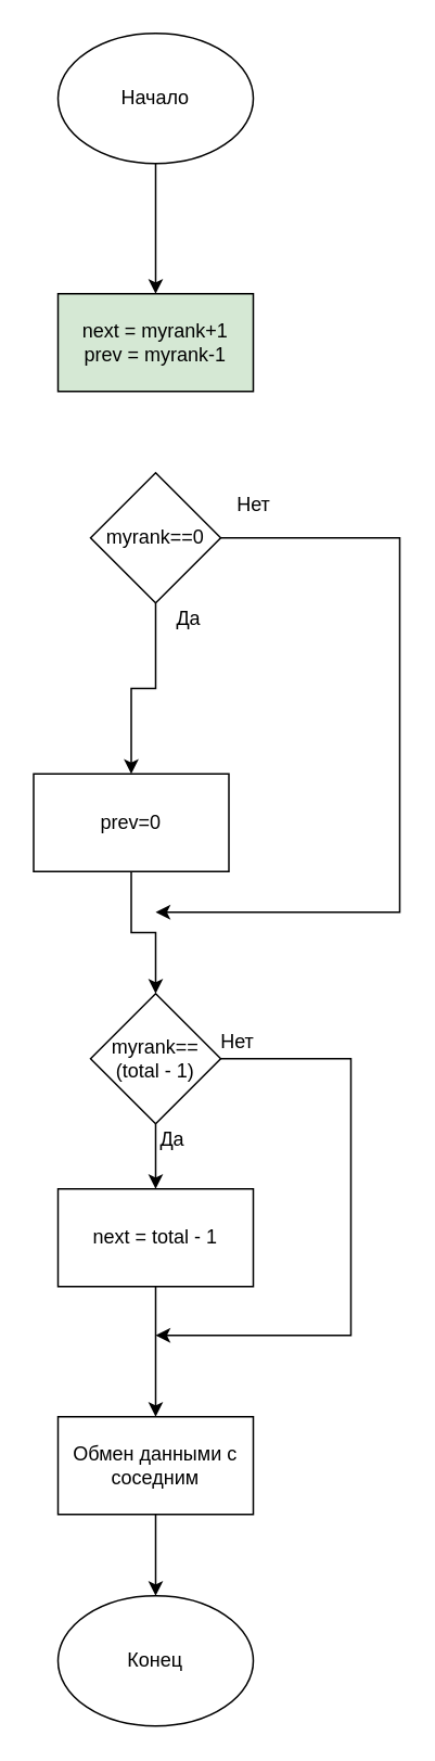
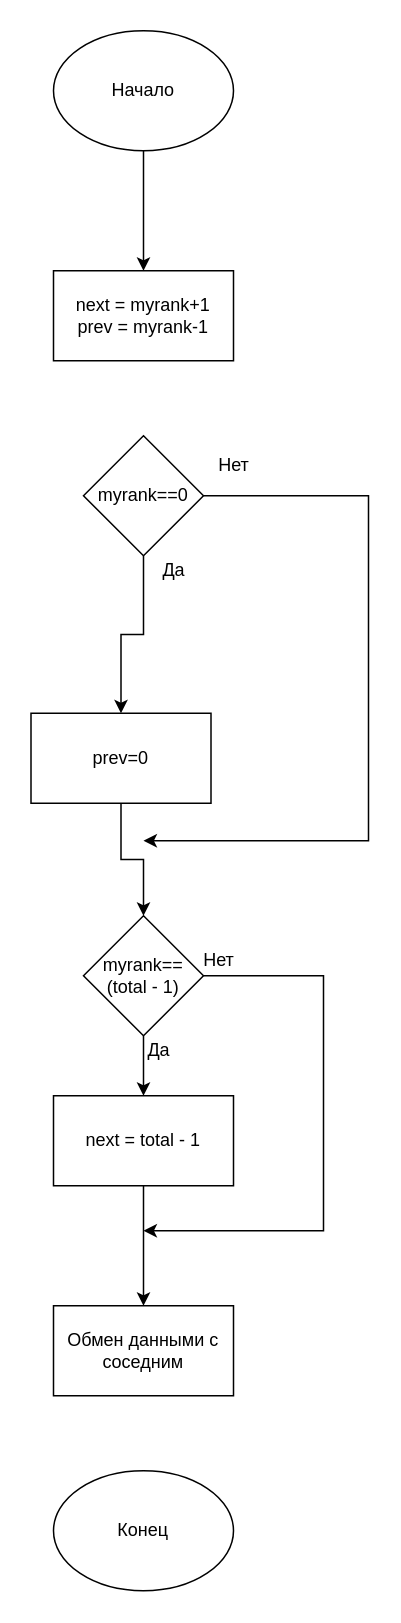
  <mxCell id="0" />
  <mxCell id="1" parent="0" />
  <mxCell id="2" style="edgeStyle=orthogonalEdgeStyle;rounded=0;orthogonalLoop=1;jettySize=auto;html=1;" parent="1" source="3" edge="1"><mxGeometry relative="1" as="geometry"><mxPoint x="95" y="180" as="targetPoint" /></mxGeometry></mxCell>
  <mxCell id="3" value="Начало" style="ellipse;whiteSpace=wrap;html=1;" parent="1" vertex="1"><mxGeometry x="35" y="20" width="120" height="80" as="geometry" /></mxCell>
- <mxCell id="4" value="next = myrank+1&lt;br&gt;prev = myrank-1" style="rounded=0;whiteSpace=wrap;html=1;fillColor=#d5e8d4;" parent="1" vertex="1"><mxGeometry x="35" y="180" width="120" height="60" as="geometry" /></mxCell>
+ <mxCell id="4" value="next = myrank+1&lt;br&gt;prev = myrank-1" style="rounded=0;whiteSpace=wrap;html=1;" parent="1" vertex="1"><mxGeometry x="35" y="180" width="120" height="60" as="geometry" /></mxCell>
  <mxCell id="5" value="" style="edgeStyle=orthogonalEdgeStyle;rounded=0;orthogonalLoop=1;jettySize=auto;html=1;" parent="1" source="7" target="9" edge="1"><mxGeometry relative="1" as="geometry" /></mxCell>
  <mxCell id="6" value="" style="edgeStyle=orthogonalEdgeStyle;rounded=0;orthogonalLoop=1;jettySize=auto;html=1;" parent="1" source="7" edge="1"><mxGeometry relative="1" as="geometry"><mxPoint x="95" y="560" as="targetPoint" /><Array as="points"><mxPoint x="245" y="330" /><mxPoint x="245" y="560" /><mxPoint x="95" y="560" /></Array></mxGeometry></mxCell>
  <mxCell id="7" value="myrank==0" style="rhombus;whiteSpace=wrap;html=1;" parent="1" vertex="1"><mxGeometry x="55" y="290" width="80" height="80" as="geometry" /></mxCell>
  <mxCell id="8" style="edgeStyle=orthogonalEdgeStyle;rounded=0;orthogonalLoop=1;jettySize=auto;html=1;" parent="1" source="9" target="12" edge="1"><mxGeometry relative="1" as="geometry"><mxPoint x="95" y="560" as="targetPoint" /></mxGeometry></mxCell>
  <mxCell id="9" value="prev=0" style="whiteSpace=wrap;html=1;" parent="1" vertex="1"><mxGeometry x="20" y="475" width="120" height="60" as="geometry" /></mxCell>
  <mxCell id="10" style="edgeStyle=orthogonalEdgeStyle;rounded=0;orthogonalLoop=1;jettySize=auto;html=1;" parent="1" source="12" edge="1"><mxGeometry relative="1" as="geometry"><mxPoint x="95" y="820" as="targetPoint" /><Array as="points"><mxPoint x="215" y="650" /><mxPoint x="215" y="820" /><mxPoint x="125" y="820" /></Array></mxGeometry></mxCell>
  <mxCell id="11" value="" style="edgeStyle=orthogonalEdgeStyle;rounded=0;orthogonalLoop=1;jettySize=auto;html=1;" parent="1" source="12" target="17" edge="1"><mxGeometry relative="1" as="geometry" /></mxCell>
  <mxCell id="12" value="myrank==(total - 1)" style="rhombus;whiteSpace=wrap;html=1;" parent="1" vertex="1"><mxGeometry x="55" y="610" width="80" height="80" as="geometry" /></mxCell>
- <mxCell id="13" value="" style="edgeStyle=orthogonalEdgeStyle;rounded=0;orthogonalLoop=1;jettySize=auto;html=1;" parent="1" source="14" target="15" edge="1"><mxGeometry relative="1" as="geometry" /></mxCell>
  <mxCell id="14" value="Обмен данными с соседним" style="rounded=0;whiteSpace=wrap;html=1;" parent="1" vertex="1"><mxGeometry x="35" y="870" width="120" height="60" as="geometry" /></mxCell>
  <mxCell id="15" value="Конец" style="ellipse;whiteSpace=wrap;html=1;" parent="1" vertex="1"><mxGeometry x="35" y="980" width="120" height="80" as="geometry" /></mxCell>
  <mxCell id="16" value="" style="edgeStyle=orthogonalEdgeStyle;rounded=0;orthogonalLoop=1;jettySize=auto;html=1;" parent="1" source="17" target="14" edge="1"><mxGeometry relative="1" as="geometry" /></mxCell>
  <mxCell id="17" value="next = total - 1" style="rounded=0;whiteSpace=wrap;html=1;" parent="1" vertex="1"><mxGeometry x="35" y="730" width="120" height="60" as="geometry" /></mxCell>
  <mxCell id="18" value="Да" style="text;html=1;align=center;verticalAlign=middle;resizable=0;points=[];autosize=1;strokeColor=none;fillColor=none;" vertex="1" parent="1"><mxGeometry x="100" y="370" width="30" height="20" as="geometry" /></mxCell>
  <mxCell id="19" value="Нет" style="text;html=1;align=center;verticalAlign=middle;resizable=0;points=[];autosize=1;strokeColor=none;fillColor=none;" vertex="1" parent="1"><mxGeometry x="135" y="300" width="40" height="20" as="geometry" /></mxCell>
  <mxCell id="20" value="Да" style="text;html=1;align=center;verticalAlign=middle;resizable=0;points=[];autosize=1;strokeColor=none;fillColor=none;" vertex="1" parent="1"><mxGeometry x="90" y="690" width="30" height="20" as="geometry" /></mxCell>
  <mxCell id="21" value="Нет" style="text;html=1;align=center;verticalAlign=middle;resizable=0;points=[];autosize=1;strokeColor=none;fillColor=none;" vertex="1" parent="1"><mxGeometry x="125" y="630" width="40" height="20" as="geometry" /></mxCell>
